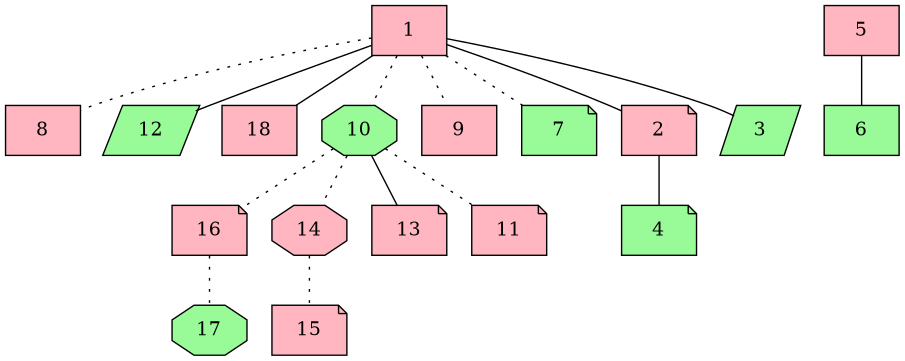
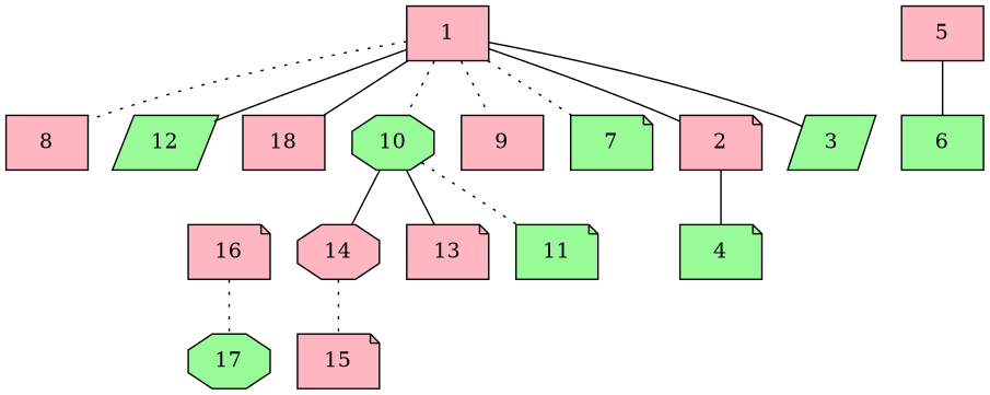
  strict graph {
    node [fillcolor=lightpink shape=note style=filled]
    edge [style=dotted]
    1 [shape=box]
    8 [shape=box]
    12 [fillcolor=palegreen shape=parallelogram]
    18 [shape=box]
    10 [fillcolor=palegreen shape=octagon]
    9 [shape=box]
    7 [fillcolor=palegreen]
    2
    3 [fillcolor=palegreen shape=parallelogram]
    16
    14 [shape=octagon]
    13
-   11
+   11 [fillcolor=palegreen]
    4 [fillcolor=palegreen]
    17 [fillcolor=palegreen shape=octagon]
    15
    5 [shape=box]
    6 [fillcolor=palegreen shape=box]
    1 -- 8
    1 -- 12 [style=solid]
    1 -- 18 [style=solid]
    1 -- 10
    1 -- 9
    1 -- 7
    1 -- 2 [style=solid]
    1 -- 3 [style=solid]
-   10 -- 16
-   10 -- 14
+   10 -- 14 [style=solid]
    10 -- 13 [style=solid]
    10 -- 11
    2 -- 4 [style=solid]
    16 -- 17
    14 -- 15
    5 -- 6 [style=solid]
  }
